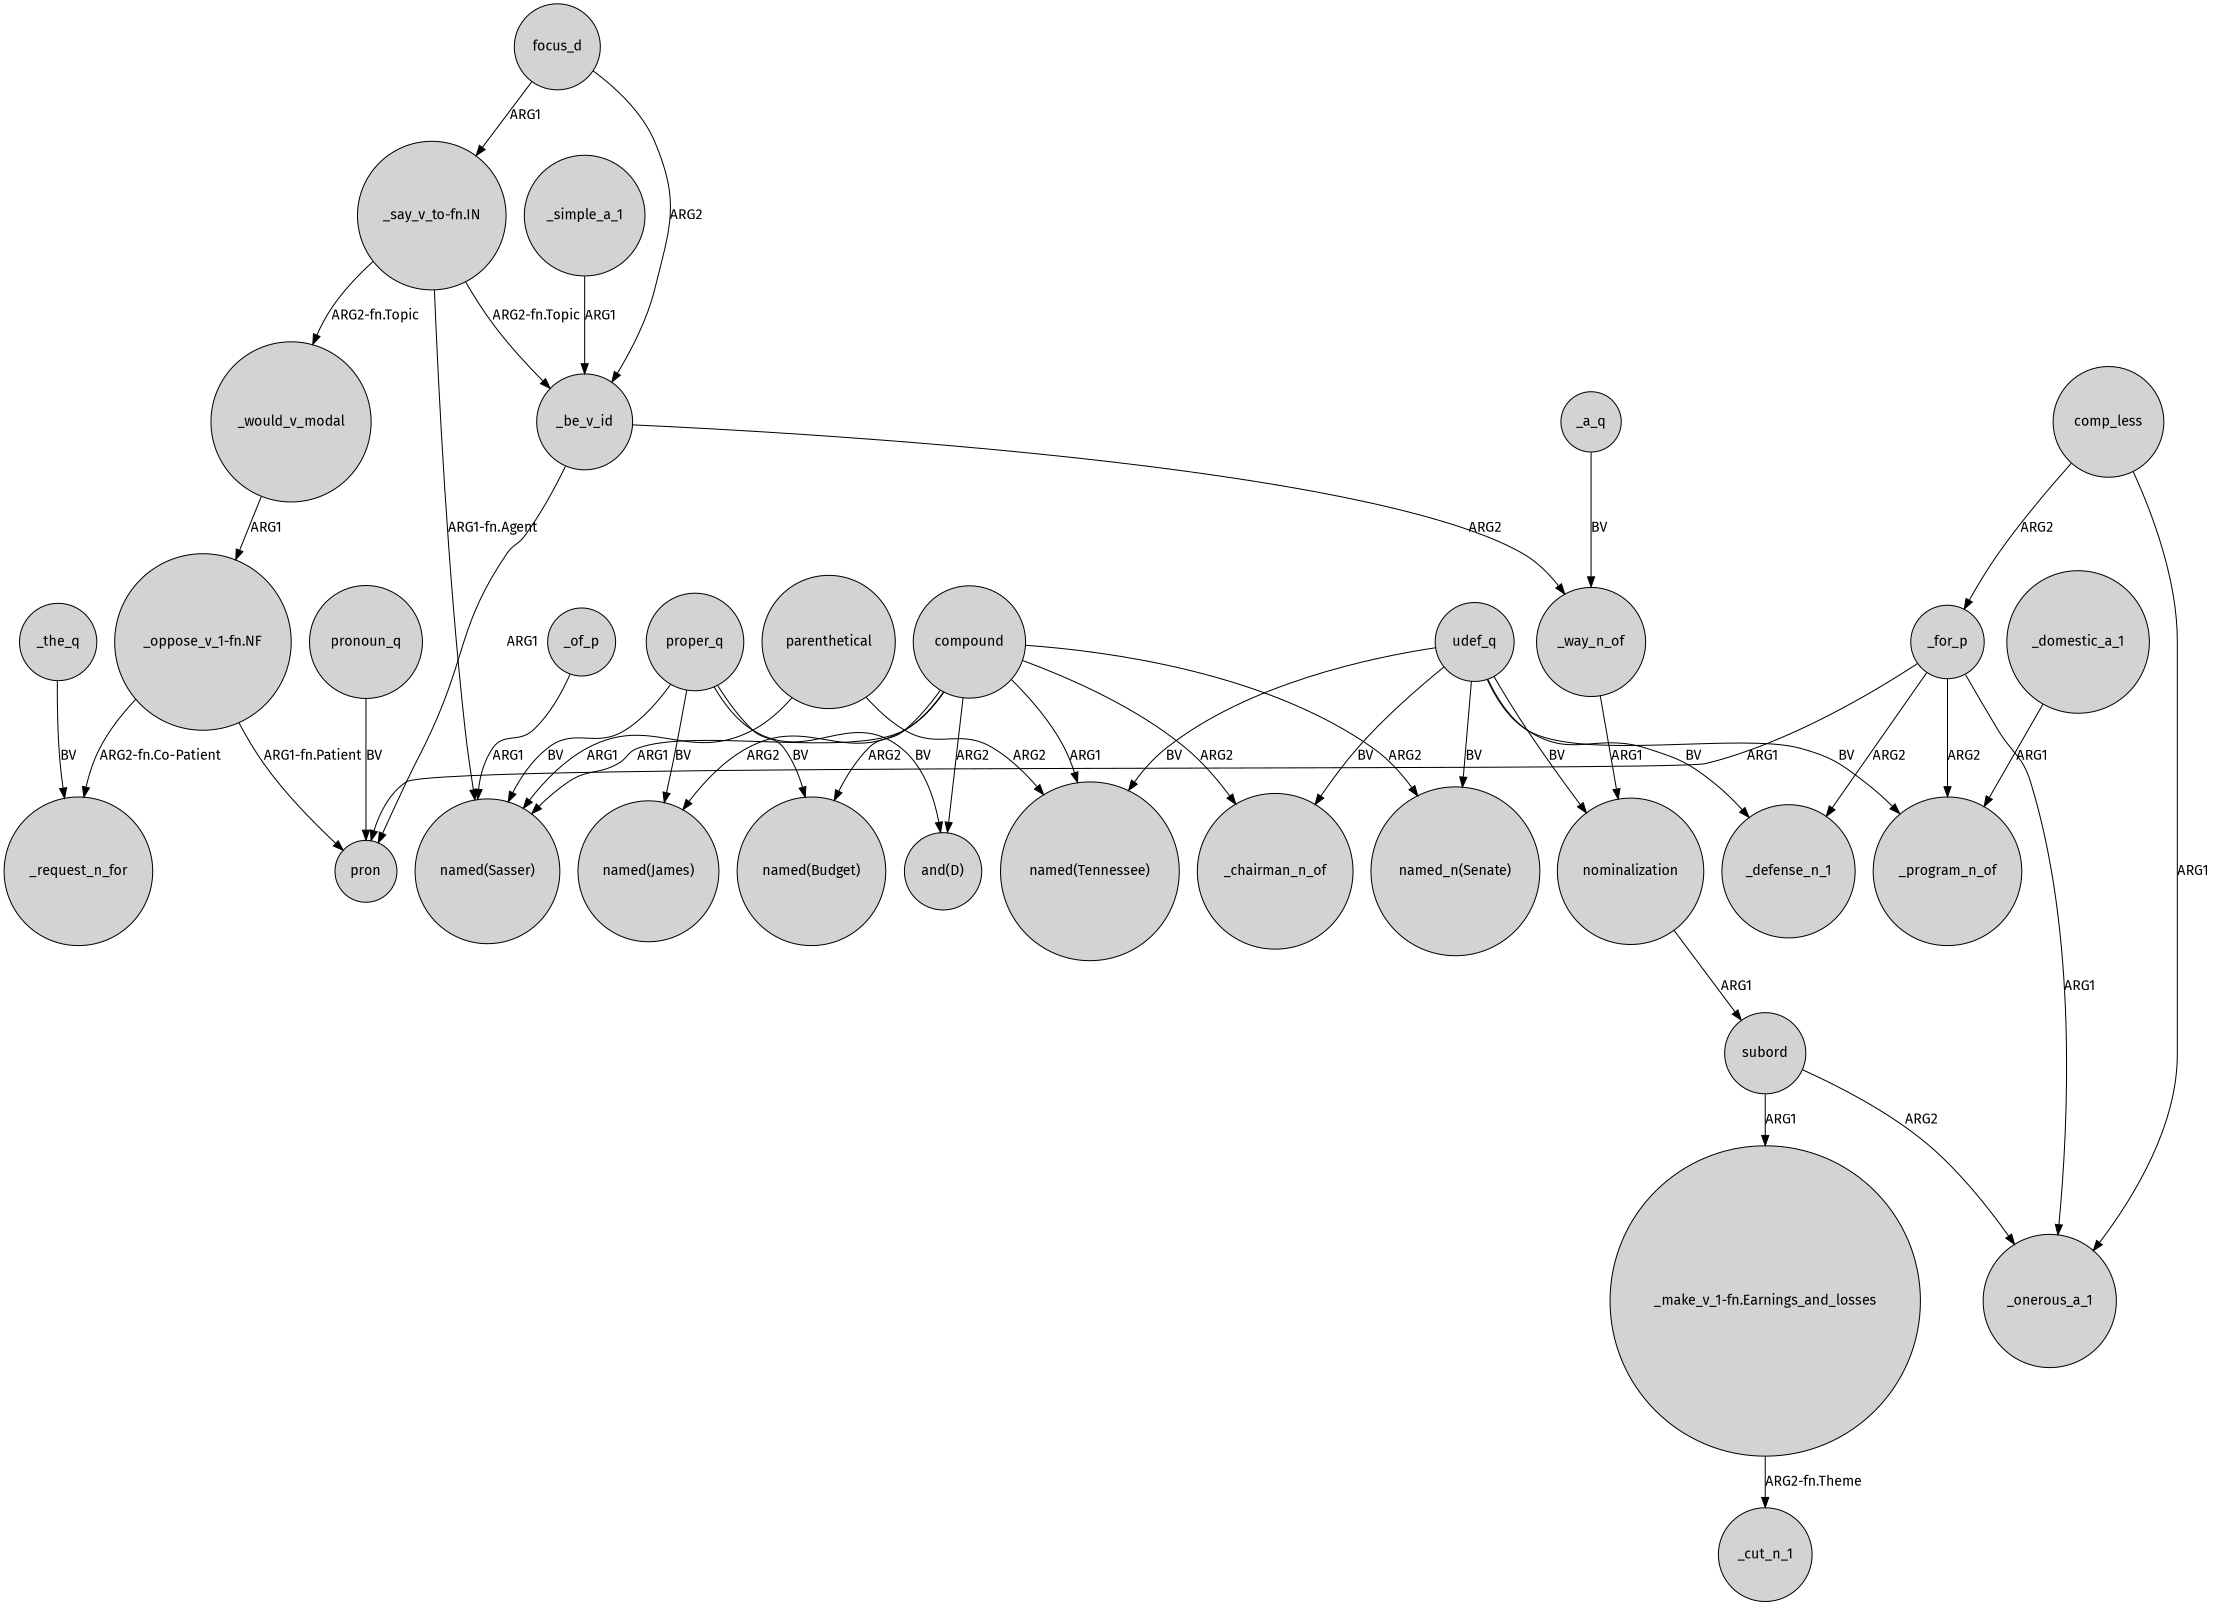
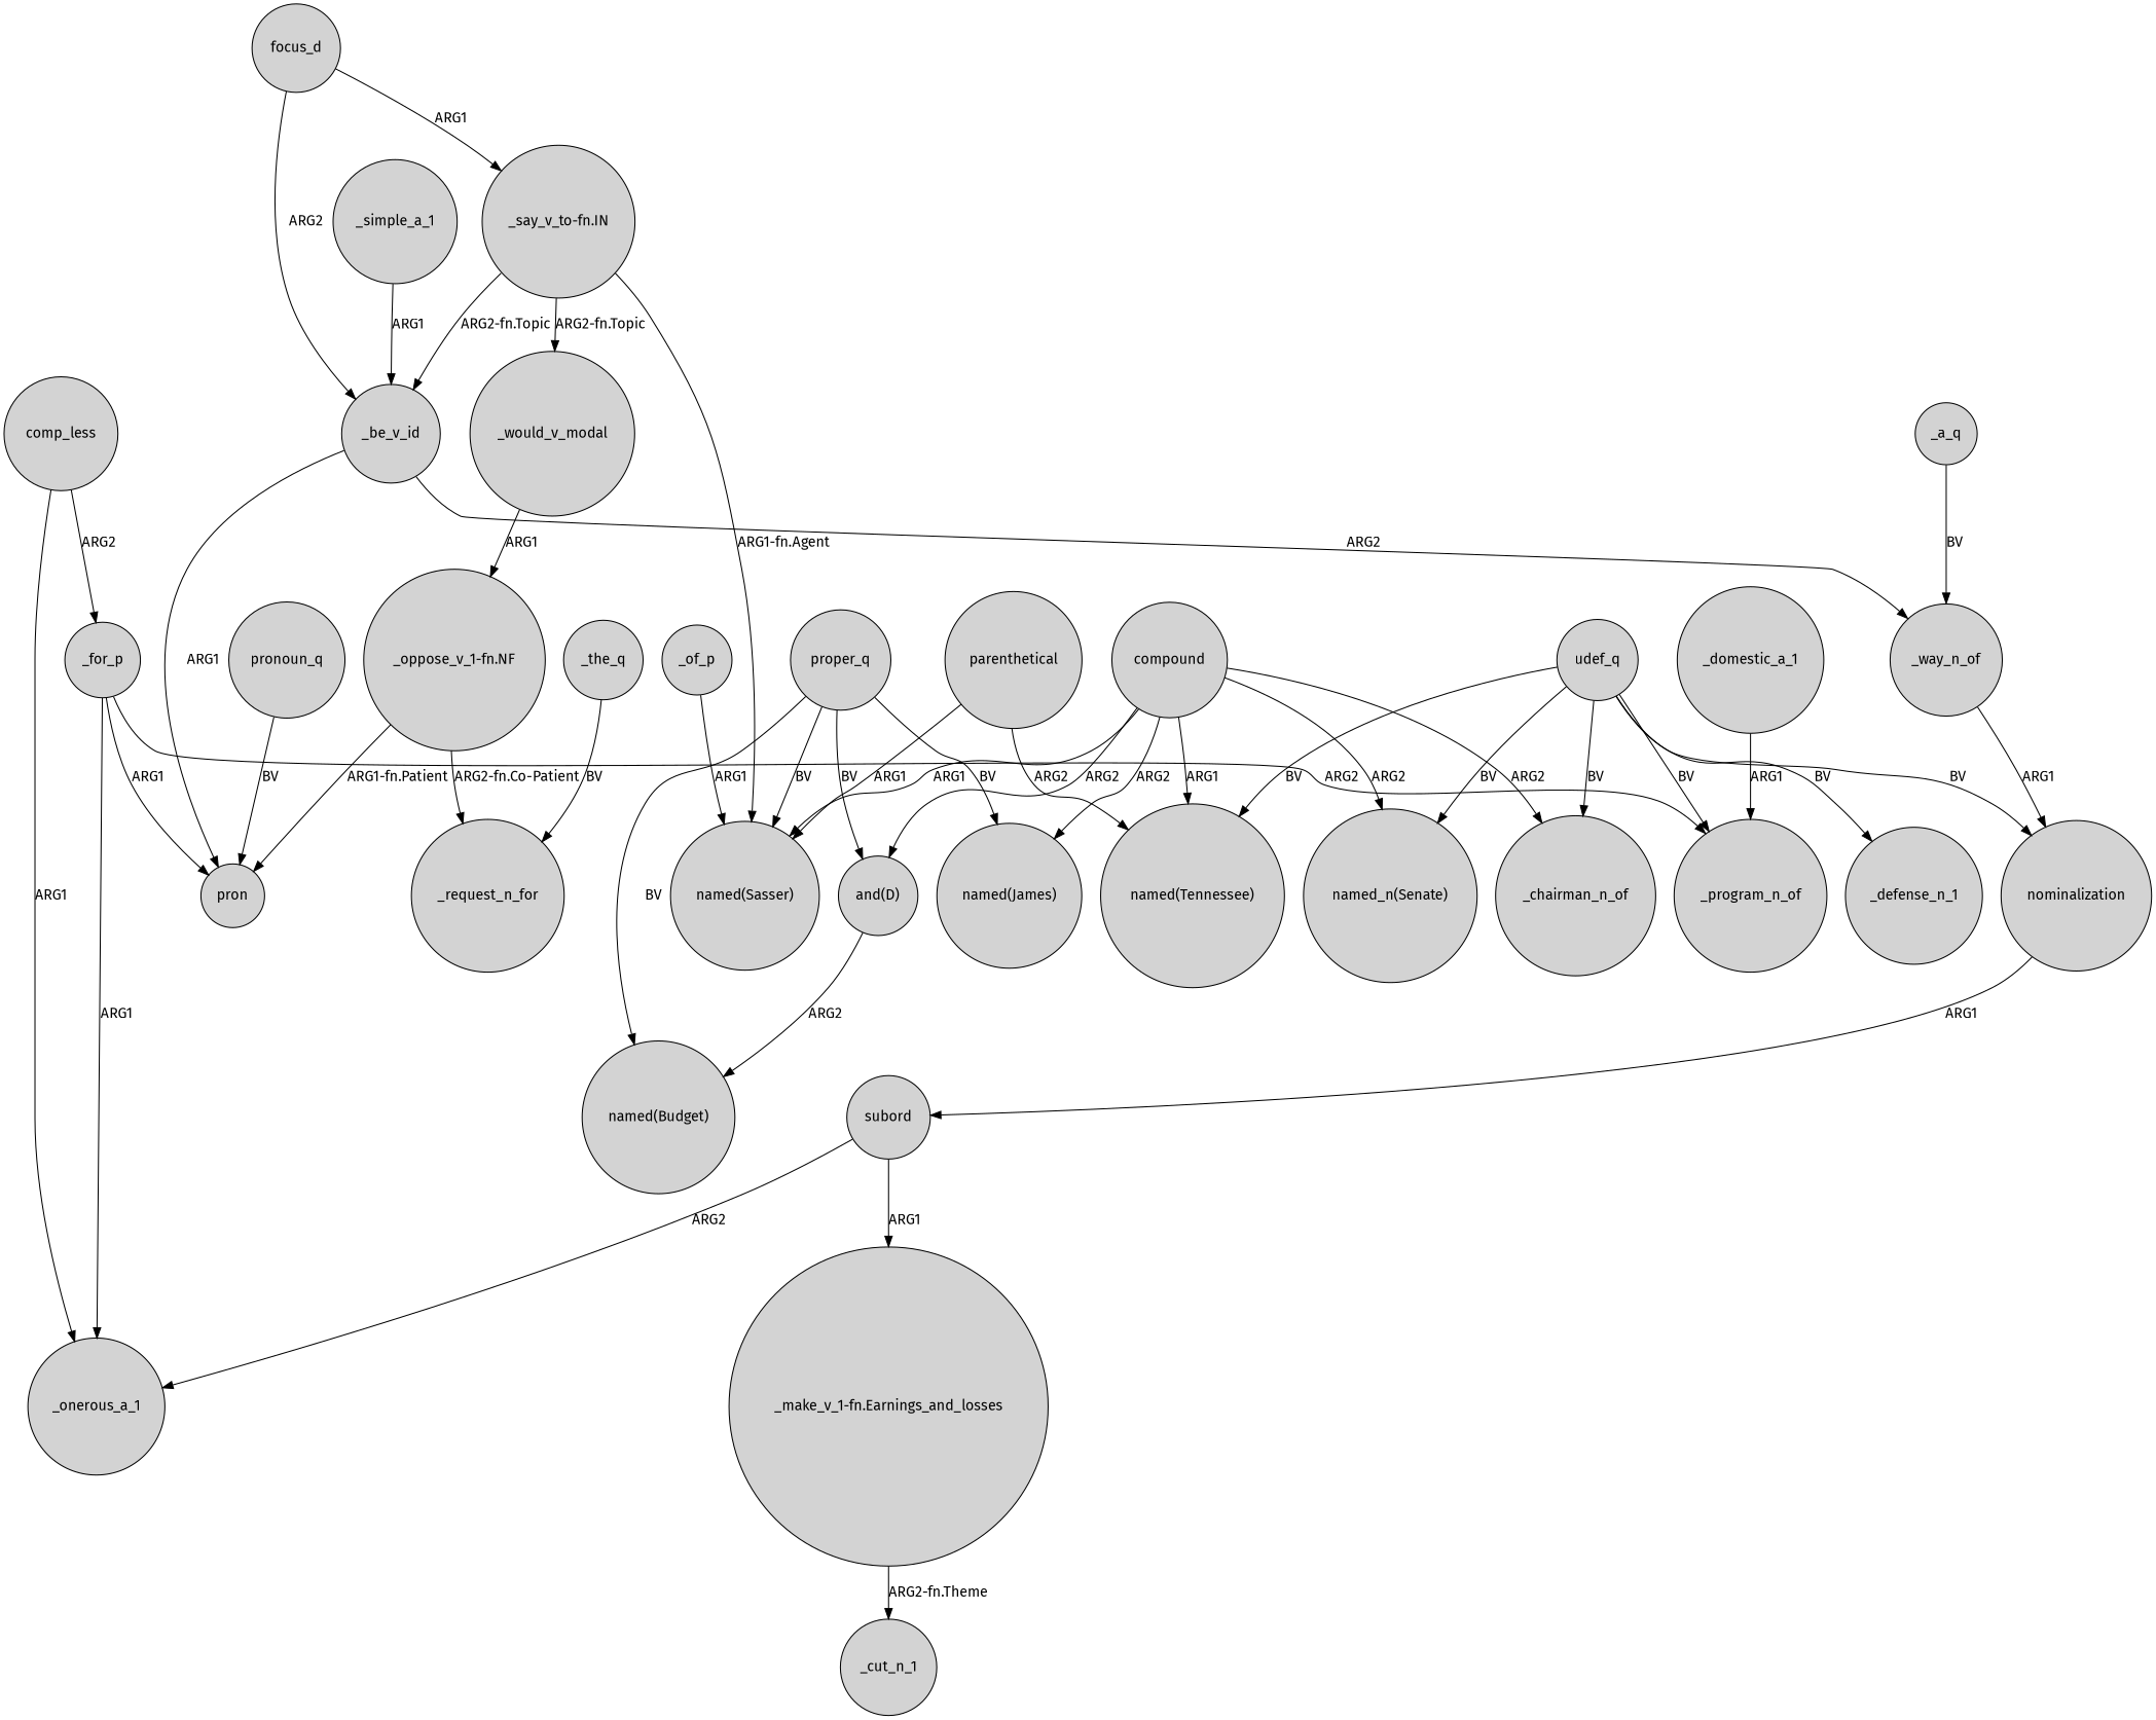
  digraph {
    fontname="Fira Sans"
    node [fontname="Fira Sans" shape=circle style=filled]
    edge [fontname="Fira Sans"]
    focus_d
    _be_v_id
    "_say_v_to-fn.IN"
    _way_n_of
    pron
    _would_v_modal
    "named(Sasser)"
    nominalization
    "_oppose_v_1-fn.NF"
    _request_n_for
    comp_less
    _for_p
    _onerous_a_1
    _program_n_of
    _defense_n_1
    compound
    "named(Budget)"
    "named(James)"
    "named(Tennessee)"
    _chairman_n_of
    "named_n(Senate)"
    n22 [label="and(D)"]
    subord
    "_make_v_1-fn.Earnings_and_losses"
    _cut_n_1
    udef_q
    _the_q
    parenthetical
    _simple_a_1
    _of_p
    _domestic_a_1
    proper_q
    pronoun_q
    _a_q
    focus_d -> _be_v_id [label=ARG2]
    focus_d -> "_say_v_to-fn.IN" [label=ARG1]
    _be_v_id -> _way_n_of [label=ARG2]
    _be_v_id -> pron [label=ARG1]
    "_say_v_to-fn.IN" -> _be_v_id [label="ARG2-fn.Topic"]
    "_say_v_to-fn.IN" -> _would_v_modal [label="ARG2-fn.Topic"]
    "_say_v_to-fn.IN" -> "named(Sasser)" [label="ARG1-fn.Agent"]
    _way_n_of -> nominalization [label=ARG1]
    _would_v_modal -> "_oppose_v_1-fn.NF" [label=ARG1]
    nominalization -> subord [label=ARG1]
    "_oppose_v_1-fn.NF" -> pron [label="ARG1-fn.Patient"]
    "_oppose_v_1-fn.NF" -> _request_n_for [label="ARG2-fn.Co-Patient"]
    comp_less -> _for_p [label=ARG2]
    comp_less -> _onerous_a_1 [label=ARG1]
    _for_p -> pron [label=ARG1]
    _for_p -> _onerous_a_1 [label=ARG1]
    _for_p -> _program_n_of [label=ARG2]
-   _for_p -> _defense_n_1 [label=ARG2]
    compound -> "named(Sasser)" [label=ARG1]
-   compound -> "named(Budget)" [label=ARG2]
+   n22 -> "named(Budget)" [label=ARG2]
    compound -> "named(James)" [label=ARG2]
    compound -> "named(Tennessee)" [label=ARG1]
    compound -> _chairman_n_of [label=ARG2]
    compound -> "named_n(Senate)" [label=ARG2]
    compound -> n22 [label=ARG2]
    subord -> _onerous_a_1 [label=ARG2]
    subord -> "_make_v_1-fn.Earnings_and_losses" [label=ARG1]
    "_make_v_1-fn.Earnings_and_losses" -> _cut_n_1 [label="ARG2-fn.Theme"]
    udef_q -> nominalization [label=BV]
    udef_q -> _program_n_of [label=BV]
    udef_q -> _defense_n_1 [label=BV]
    udef_q -> "named(Tennessee)" [label=BV]
    udef_q -> _chairman_n_of [label=BV]
    udef_q -> "named_n(Senate)" [label=BV]
    _the_q -> _request_n_for [label=BV]
    parenthetical -> "named(Sasser)" [label=ARG1]
    parenthetical -> "named(Tennessee)" [label=ARG2]
    _simple_a_1 -> _be_v_id [label=ARG1]
    _of_p -> "named(Sasser)" [label=ARG1]
    _domestic_a_1 -> _program_n_of [label=ARG1]
    proper_q -> "named(Sasser)" [label=BV]
    proper_q -> "named(Budget)" [label=BV]
    proper_q -> "named(James)" [label=BV]
    proper_q -> n22 [label=BV]
    pronoun_q -> pron [label=BV]
    _a_q -> _way_n_of [label=BV]
  }
